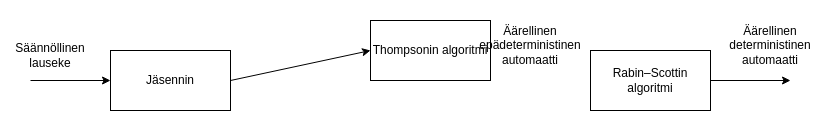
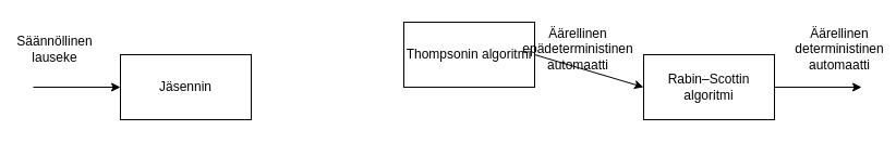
  <mxCell id="0" />
  <mxCell id="1" parent="0" />
  <mxCell id="2" value="Jäsennin" style="rounded=0;whiteSpace=wrap;html=1;" parent="1" vertex="1"><mxGeometry x="110" y="50" width="120" height="60" as="geometry" /></mxCell>
  <mxCell id="3" value="Thompsonin algoritmi" style="rounded=0;whiteSpace=wrap;html=1;" parent="1" vertex="1"><mxGeometry x="370" y="20" width="120" height="60" as="geometry" /></mxCell>
  <mxCell id="4" value="&lt;div&gt;Rabin–Scottin algoritmi&lt;br&gt;&lt;/div&gt;" style="rounded=0;whiteSpace=wrap;html=1;" parent="1" vertex="1"><mxGeometry x="590" y="50" width="120" height="60" as="geometry" /></mxCell>
  <mxCell id="5" value="" style="endArrow=classic;html=1;rounded=0;entryX=0;entryY=0.5;entryDx=0;entryDy=0;" parent="1" target="2" edge="1"><mxGeometry width="50" height="50" relative="1" as="geometry"><mxPoint x="30" y="80" as="sourcePoint" /><mxPoint x="80" y="60" as="targetPoint" /></mxGeometry></mxCell>
- <mxCell id="6" value="" style="endArrow=classic;html=1;rounded=0;exitX=1;exitY=0.5;exitDx=0;exitDy=0;entryX=0;entryY=0.5;entryDx=0;entryDy=0;" parent="1" source="2" target="3" edge="1"><mxGeometry width="50" height="50" relative="1" as="geometry"><mxPoint x="110" y="250" as="sourcePoint" /><mxPoint x="160" y="200" as="targetPoint" /></mxGeometry></mxCell>
+ <mxCell id="7" value="" style="endArrow=classic;html=1;rounded=0;exitX=1;exitY=0.5;exitDx=0;exitDy=0;entryX=0;entryY=0.5;entryDx=0;entryDy=0;" parent="1" source="3" target="4" edge="1"><mxGeometry width="50" height="50" relative="1" as="geometry"><mxPoint x="450" y="290" as="sourcePoint" /><mxPoint x="500" y="240" as="targetPoint" /></mxGeometry></mxCell>
  <mxCell id="8" value="" style="endArrow=classic;html=1;rounded=0;exitX=1;exitY=0.5;exitDx=0;exitDy=0;" parent="1" source="4" edge="1"><mxGeometry width="50" height="50" relative="1" as="geometry"><mxPoint x="760" y="260" as="sourcePoint" /><mxPoint x="790" y="80" as="targetPoint" /></mxGeometry></mxCell>
  <mxCell id="9" value="Äärellinen epädeterministinen automaatti" style="text;html=1;strokeColor=none;fillColor=none;align=center;verticalAlign=middle;whiteSpace=wrap;rounded=0;" parent="1" vertex="1"><mxGeometry x="500" y="30" width="60" height="30" as="geometry" /></mxCell>
- <mxCell id="10" value="Säännöllinen lauseke" style="text;html=1;strokeColor=none;fillColor=none;align=center;verticalAlign=middle;whiteSpace=wrap;rounded=0;" parent="1" vertex="1"><mxGeometry x="20" y="40" width="60" height="30" as="geometry" /></mxCell>
+ <mxCell id="10" value="Säännöllinen lauseke" style="text;html=1;strokeColor=none;fillColor=none;align=center;verticalAlign=middle;whiteSpace=wrap;rounded=0;" parent="1" vertex="1"><mxGeometry x="20" y="30" width="60" height="30" as="geometry" /></mxCell>
  <mxCell id="11" value="Äärellinen deterministinen automaatti" style="text;html=1;strokeColor=none;fillColor=none;align=center;verticalAlign=middle;whiteSpace=wrap;rounded=0;" parent="1" vertex="1"><mxGeometry x="740" y="30" width="60" height="30" as="geometry" /></mxCell>
